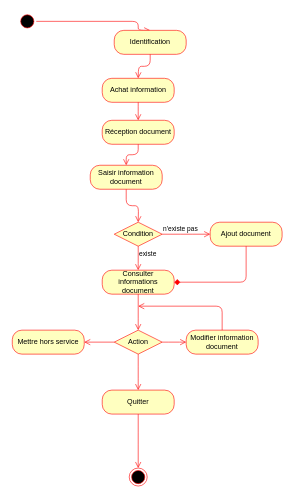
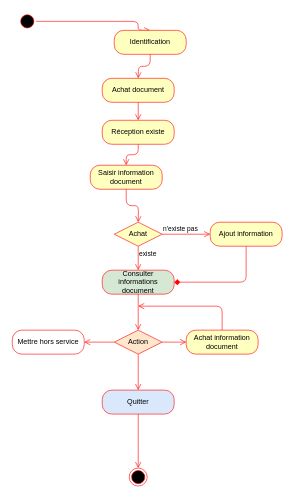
  <mxCell id="0" />
  <mxCell id="1" parent="0" />
- <mxCell id="2" value="Réception document" style="rounded=1;whiteSpace=wrap;html=1;arcSize=40;fontColor=#000000;fillColor=#ffffc0;strokeColor=#ff0000;" vertex="1" parent="1"><mxGeometry x="170" y="200" width="120" height="40" as="geometry" /></mxCell>
+ <mxCell id="2" value="Réception existe" style="rounded=1;whiteSpace=wrap;html=1;arcSize=40;fontColor=#000000;fillColor=#ffffc0;strokeColor=#ff0000;" vertex="1" parent="1"><mxGeometry x="170" y="200" width="120" height="40" as="geometry" /></mxCell>
  <mxCell id="3" value="" style="edgeStyle=orthogonalEdgeStyle;html=1;verticalAlign=bottom;endArrow=open;endSize=8;strokeColor=#ff0000;entryX=0.5;entryY=0;entryDx=0;entryDy=0;" edge="1" source="2" parent="1" target="4"><mxGeometry relative="1" as="geometry"><mxPoint x="230" y="190" as="targetPoint" /><Array as="points" /></mxGeometry></mxCell>
  <mxCell id="4" value="Saisir information document" style="rounded=1;whiteSpace=wrap;html=1;arcSize=40;fontColor=#000000;fillColor=#ffffc0;strokeColor=#ff0000;" vertex="1" parent="1"><mxGeometry x="150" y="275" width="120" height="40" as="geometry" /></mxCell>
  <mxCell id="5" value="" style="edgeStyle=orthogonalEdgeStyle;html=1;verticalAlign=bottom;endArrow=open;endSize=8;strokeColor=#ff0000;exitX=0.5;exitY=1;exitDx=0;exitDy=0;" edge="1" source="4" parent="1"><mxGeometry relative="1" as="geometry"><mxPoint x="230" y="370" as="targetPoint" /><mxPoint x="230" y="230" as="sourcePoint" /></mxGeometry></mxCell>
  <mxCell id="6" value="" style="ellipse;html=1;shape=startState;fillColor=#000000;strokeColor=#ff0000;" vertex="1" parent="1"><mxGeometry x="30" y="20" width="30" height="30" as="geometry" /></mxCell>
  <mxCell id="7" value="" style="edgeStyle=orthogonalEdgeStyle;html=1;verticalAlign=bottom;endArrow=open;endSize=8;strokeColor=#ff0000;entryX=0.5;entryY=0;entryDx=0;entryDy=0;" edge="1" source="6" parent="1" target="27"><mxGeometry relative="1" as="geometry"><mxPoint x="230" y="40" as="targetPoint" /><Array as="points"><mxPoint x="230" y="35" /></Array></mxGeometry></mxCell>
- <mxCell id="8" value="Achat information" style="rounded=1;whiteSpace=wrap;html=1;arcSize=40;fontColor=#000000;fillColor=#ffffc0;strokeColor=#ff0000;" vertex="1" parent="1"><mxGeometry x="170" y="130" width="120" height="40" as="geometry" /></mxCell>
+ <mxCell id="8" value="Achat document" style="rounded=1;whiteSpace=wrap;html=1;arcSize=40;fontColor=#000000;fillColor=#ffffc0;strokeColor=#ff0000;" vertex="1" parent="1"><mxGeometry x="170" y="130" width="120" height="40" as="geometry" /></mxCell>
  <mxCell id="9" value="" style="edgeStyle=orthogonalEdgeStyle;html=1;verticalAlign=bottom;endArrow=open;endSize=8;strokeColor=#ff0000;" edge="1" source="8" parent="1"><mxGeometry relative="1" as="geometry"><mxPoint x="230" y="200" as="targetPoint" /></mxGeometry></mxCell>
- <mxCell id="10" value="Condition" style="rhombus;whiteSpace=wrap;html=1;fillColor=#ffffc0;strokeColor=#ff0000;" vertex="1" parent="1"><mxGeometry x="190" y="370" width="80" height="40" as="geometry" /></mxCell>
+ <mxCell id="10" value="Achat" style="rhombus;whiteSpace=wrap;html=1;fillColor=#ffffc0;strokeColor=#ff0000;" vertex="1" parent="1"><mxGeometry x="190" y="370" width="80" height="40" as="geometry" /></mxCell>
  <mxCell id="11" value="n'existe pas" style="edgeStyle=orthogonalEdgeStyle;html=1;align=left;verticalAlign=bottom;endArrow=open;endSize=8;strokeColor=#ff0000;" edge="1" source="10" parent="1"><mxGeometry x="-1" relative="1" as="geometry"><mxPoint x="350" y="390" as="targetPoint" /></mxGeometry></mxCell>
  <mxCell id="12" value="existe" style="edgeStyle=orthogonalEdgeStyle;html=1;align=left;verticalAlign=top;endArrow=open;endSize=8;strokeColor=#ff0000;" edge="1" source="10" parent="1"><mxGeometry x="-1" relative="1" as="geometry"><mxPoint x="230" y="450" as="targetPoint" /></mxGeometry></mxCell>
- <mxCell id="13" value="Ajout document" style="rounded=1;whiteSpace=wrap;html=1;arcSize=40;fontColor=#000000;fillColor=#ffffc0;strokeColor=#ff0000;" vertex="1" parent="1"><mxGeometry x="350" y="370" width="120" height="40" as="geometry" /></mxCell>
+ <mxCell id="13" value="Ajout information" style="rounded=1;whiteSpace=wrap;html=1;arcSize=40;fontColor=#000000;fillColor=#ffffc0;strokeColor=#ff0000;" vertex="1" parent="1"><mxGeometry x="350" y="370" width="120" height="40" as="geometry" /></mxCell>
  <mxCell id="14" value="" style="edgeStyle=orthogonalEdgeStyle;html=1;verticalAlign=bottom;endArrow=diamond;endSize=8;strokeColor=#ff0000;entryX=1;entryY=0.5;entryDx=0;entryDy=0;" edge="1" source="13" parent="1" target="15"><mxGeometry relative="1" as="geometry"><mxPoint x="410" y="450" as="targetPoint" /><Array as="points"><mxPoint x="410" y="470" /></Array></mxGeometry></mxCell>
- <mxCell id="15" value="Consulter informations document" style="rounded=1;whiteSpace=wrap;html=1;arcSize=40;fontColor=#000000;fillColor=#ffffc0;strokeColor=#ff0000;" vertex="1" parent="1"><mxGeometry x="170" y="450" width="120" height="40" as="geometry" /></mxCell>
+ <mxCell id="15" value="Consulter informations document" style="rounded=1;whiteSpace=wrap;html=1;arcSize=40;fontColor=#000000;fillColor=#d5e8d4;strokeColor=#ff0000;" vertex="1" parent="1"><mxGeometry x="170" y="450" width="120" height="40" as="geometry" /></mxCell>
  <mxCell id="16" value="" style="edgeStyle=orthogonalEdgeStyle;html=1;verticalAlign=bottom;endArrow=open;endSize=8;strokeColor=#ff0000;" edge="1" source="15" parent="1"><mxGeometry relative="1" as="geometry"><mxPoint x="230" y="550" as="targetPoint" /></mxGeometry></mxCell>
- <mxCell id="17" value="Action" style="rhombus;whiteSpace=wrap;html=1;fillColor=#ffffc0;strokeColor=#ff0000;" vertex="1" parent="1"><mxGeometry x="190" y="550" width="80" height="40" as="geometry" /></mxCell>
+ <mxCell id="17" value="Action" style="rhombus;whiteSpace=wrap;html=1;fillColor=#ffe6cc;strokeColor=#ff0000;" vertex="1" parent="1"><mxGeometry x="190" y="550" width="80" height="40" as="geometry" /></mxCell>
  <mxCell id="18" value="" style="edgeStyle=orthogonalEdgeStyle;html=1;align=left;verticalAlign=bottom;endArrow=open;endSize=8;strokeColor=#ff0000;" edge="1" source="17" parent="1"><mxGeometry x="-1" relative="1" as="geometry"><mxPoint x="310" y="570" as="targetPoint" /></mxGeometry></mxCell>
  <mxCell id="19" value="" style="edgeStyle=orthogonalEdgeStyle;html=1;align=left;verticalAlign=top;endArrow=open;endSize=8;strokeColor=#ff0000;" edge="1" source="17" parent="1"><mxGeometry x="-1" relative="1" as="geometry"><mxPoint x="230" y="650" as="targetPoint" /></mxGeometry></mxCell>
- <mxCell id="20" value="Modifier information document" style="rounded=1;whiteSpace=wrap;html=1;arcSize=40;fontColor=#000000;fillColor=#ffffc0;strokeColor=#ff0000;" vertex="1" parent="1"><mxGeometry x="310" y="550" width="120" height="40" as="geometry" /></mxCell>
+ <mxCell id="20" value="Achat information document" style="rounded=1;whiteSpace=wrap;html=1;arcSize=40;fontColor=#000000;fillColor=#ffffc0;strokeColor=#ff0000;" vertex="1" parent="1"><mxGeometry x="310" y="550" width="120" height="40" as="geometry" /></mxCell>
  <mxCell id="21" value="" style="edgeStyle=orthogonalEdgeStyle;html=1;verticalAlign=bottom;endArrow=open;endSize=8;strokeColor=#ff0000;" edge="1" source="20" parent="1"><mxGeometry relative="1" as="geometry"><mxPoint x="230" y="510" as="targetPoint" /><Array as="points"><mxPoint x="370" y="510" /></Array></mxGeometry></mxCell>
- <mxCell id="22" value="Mettre hors service" style="rounded=1;whiteSpace=wrap;html=1;arcSize=40;fontColor=#000000;fillColor=#ffffc0;strokeColor=#ff0000;" vertex="1" parent="1"><mxGeometry x="20" y="550" width="120" height="40" as="geometry" /></mxCell>
+ <mxCell id="22" value="Mettre hors service" style="rounded=1;whiteSpace=wrap;html=1;arcSize=40;fontColor=#000000;fillColor=#ffffff;strokeColor=#ff0000;" vertex="1" parent="1"><mxGeometry x="20" y="550" width="120" height="40" as="geometry" /></mxCell>
  <mxCell id="23" value="" style="edgeStyle=orthogonalEdgeStyle;html=1;align=left;verticalAlign=bottom;endArrow=open;endSize=8;strokeColor=#ff0000;exitX=0;exitY=0.5;exitDx=0;exitDy=0;" edge="1" parent="1" source="17"><mxGeometry x="-1" relative="1" as="geometry"><mxPoint x="140" y="570" as="targetPoint" /><mxPoint x="280" y="580" as="sourcePoint" /><Array as="points"><mxPoint x="140" y="570" /></Array></mxGeometry></mxCell>
- <mxCell id="24" value="Quitter" style="rounded=1;whiteSpace=wrap;html=1;arcSize=40;fontColor=#000000;fillColor=#ffffc0;strokeColor=#ff0000;" vertex="1" parent="1"><mxGeometry x="170" y="650" width="120" height="40" as="geometry" /></mxCell>
+ <mxCell id="24" value="Quitter" style="rounded=1;whiteSpace=wrap;html=1;arcSize=40;fontColor=#000000;fillColor=#dae8fc;strokeColor=#ff0000;" vertex="1" parent="1"><mxGeometry x="170" y="650" width="120" height="40" as="geometry" /></mxCell>
  <mxCell id="25" value="" style="edgeStyle=orthogonalEdgeStyle;html=1;align=left;verticalAlign=bottom;endArrow=open;endSize=8;strokeColor=#ff0000;exitX=0.5;exitY=1;exitDx=0;exitDy=0;entryX=0.5;entryY=0;entryDx=0;entryDy=0;" edge="1" parent="1" source="24" target="26"><mxGeometry x="-1" relative="1" as="geometry"><mxPoint x="-20" y="570" as="targetPoint" /><mxPoint x="200" y="580" as="sourcePoint" /><Array as="points"><mxPoint x="230" y="730" /><mxPoint x="230" y="730" /></Array></mxGeometry></mxCell>
  <mxCell id="26" value="" style="ellipse;html=1;shape=endState;fillColor=#000000;strokeColor=#ff0000;" vertex="1" parent="1"><mxGeometry x="215" y="780" width="30" height="30" as="geometry" /></mxCell>
  <mxCell id="27" value="Identification" style="rounded=1;whiteSpace=wrap;html=1;arcSize=40;fontColor=#000000;fillColor=#ffffc0;strokeColor=#ff0000;" vertex="1" parent="1"><mxGeometry x="190" y="50" width="120" height="40" as="geometry" /></mxCell>
  <mxCell id="28" value="" style="edgeStyle=orthogonalEdgeStyle;html=1;verticalAlign=bottom;endArrow=open;endSize=8;strokeColor=#ff0000;" edge="1" source="27" parent="1"><mxGeometry relative="1" as="geometry"><mxPoint x="230" y="130" as="targetPoint" /></mxGeometry></mxCell>
